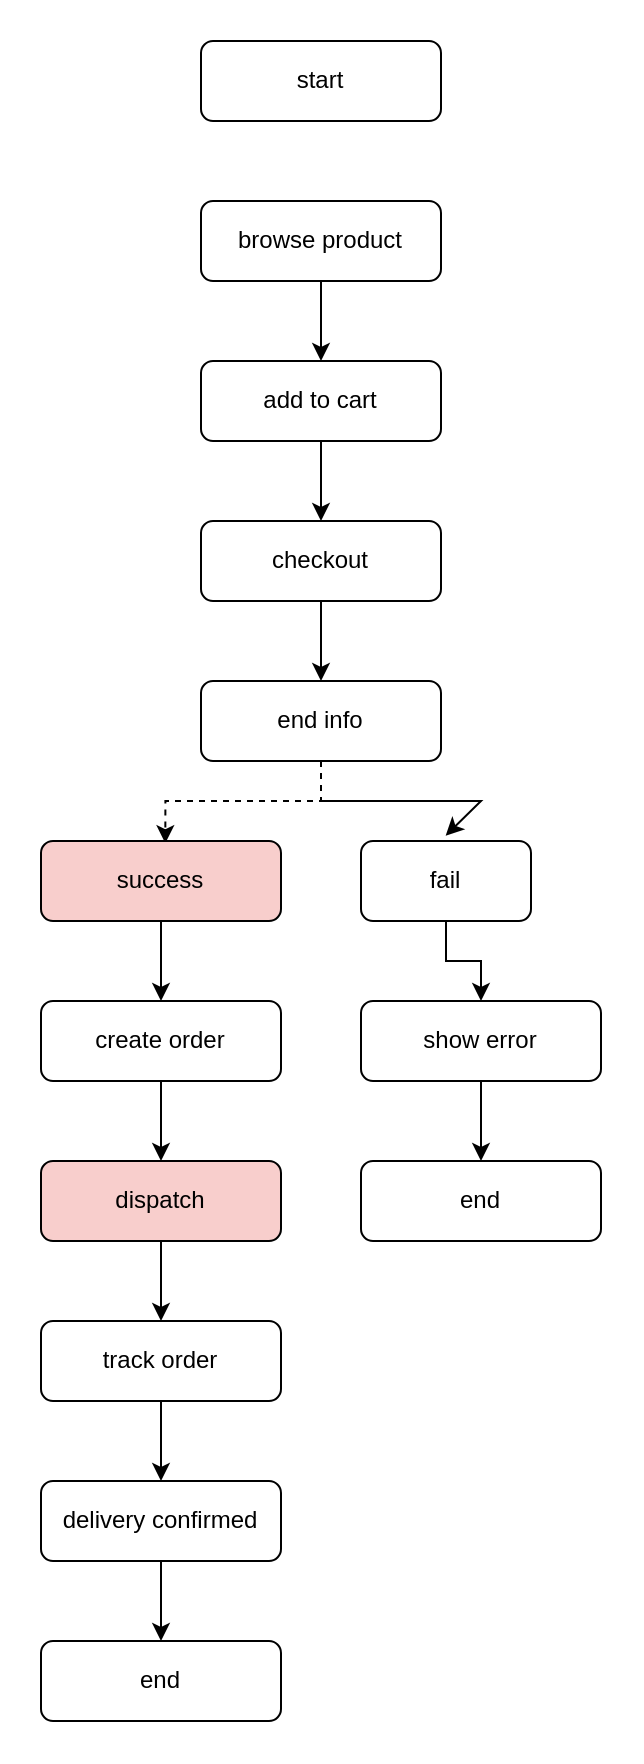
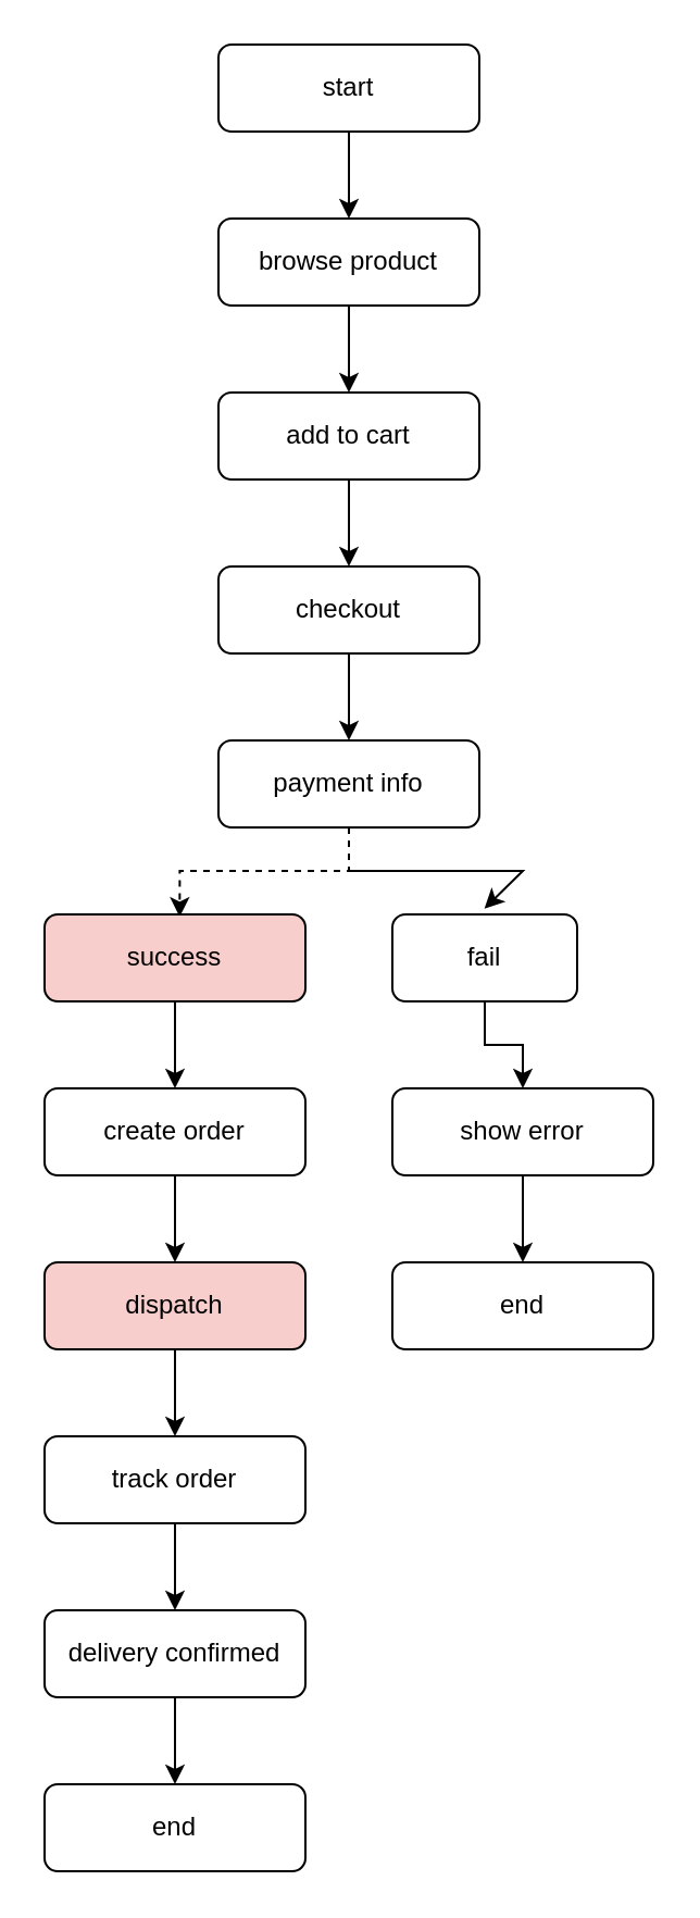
  <mxCell id="0" />
  <mxCell id="1" parent="0" />
+ <mxCell id="2" style="edgeStyle=orthogonalEdgeStyle;rounded=0;orthogonalLoop=1;jettySize=auto;html=1;entryX=0.5;entryY=0;entryDx=0;entryDy=0;" edge="1" parent="1" source="3" target="5"><mxGeometry relative="1" as="geometry" /></mxCell>
  <mxCell id="3" value="start" style="rounded=1;whiteSpace=wrap;html=1;" vertex="1" parent="1"><mxGeometry x="100" y="20" width="120" height="40" as="geometry" /></mxCell>
  <mxCell id="4" style="edgeStyle=orthogonalEdgeStyle;rounded=0;orthogonalLoop=1;jettySize=auto;html=1;entryX=0.5;entryY=0;entryDx=0;entryDy=0;" edge="1" parent="1" source="5" target="7"><mxGeometry relative="1" as="geometry" /></mxCell>
  <mxCell id="5" value="browse product" style="rounded=1;whiteSpace=wrap;html=1;" vertex="1" parent="1"><mxGeometry x="100" y="100" width="120" height="40" as="geometry" /></mxCell>
  <mxCell id="6" style="edgeStyle=orthogonalEdgeStyle;rounded=0;orthogonalLoop=1;jettySize=auto;html=1;entryX=0.5;entryY=0;entryDx=0;entryDy=0;" edge="1" parent="1" source="7" target="9"><mxGeometry relative="1" as="geometry" /></mxCell>
  <mxCell id="7" value="add to cart" style="rounded=1;whiteSpace=wrap;html=1;" vertex="1" parent="1"><mxGeometry x="100" y="180" width="120" height="40" as="geometry" /></mxCell>
  <mxCell id="8" style="edgeStyle=orthogonalEdgeStyle;rounded=0;orthogonalLoop=1;jettySize=auto;html=1;entryX=0.5;entryY=0;entryDx=0;entryDy=0;" edge="1" parent="1" source="9" target="11"><mxGeometry relative="1" as="geometry" /></mxCell>
  <mxCell id="9" value="checkout" style="rounded=1;whiteSpace=wrap;html=1;" vertex="1" parent="1"><mxGeometry x="100" y="260" width="120" height="40" as="geometry" /></mxCell>
  <mxCell id="10" style="edgeStyle=orthogonalEdgeStyle;rounded=0;orthogonalLoop=1;jettySize=auto;html=1;exitX=0.5;exitY=1;exitDx=0;exitDy=0;entryX=0.518;entryY=0.028;entryDx=0;entryDy=0;entryPerimeter=0;dashed=1;" edge="1" parent="1" source="11" target="13"><mxGeometry relative="1" as="geometry"><mxPoint x="160.381" y="400" as="targetPoint" /></mxGeometry></mxCell>
- <mxCell id="11" value="end info" style="rounded=1;whiteSpace=wrap;html=1;" vertex="1" parent="1"><mxGeometry x="100" y="340" width="120" height="40" as="geometry" /></mxCell>
+ <mxCell id="11" value="payment info" style="rounded=1;whiteSpace=wrap;html=1;" vertex="1" parent="1"><mxGeometry x="100" y="340" width="120" height="40" as="geometry" /></mxCell>
  <mxCell id="12" style="edgeStyle=orthogonalEdgeStyle;rounded=0;orthogonalLoop=1;jettySize=auto;html=1;entryX=0.5;entryY=0;entryDx=0;entryDy=0;" edge="1" parent="1" source="13" target="20"><mxGeometry relative="1" as="geometry" /></mxCell>
  <mxCell id="13" value="success" style="rounded=1;whiteSpace=wrap;html=1;fillColor=#f8cecc;" vertex="1" parent="1"><mxGeometry x="20" y="420" width="120" height="40" as="geometry" /></mxCell>
  <mxCell id="14" style="edgeStyle=orthogonalEdgeStyle;rounded=0;orthogonalLoop=1;jettySize=auto;html=1;entryX=0.5;entryY=0;entryDx=0;entryDy=0;" edge="1" parent="1" source="15" target="17"><mxGeometry relative="1" as="geometry" /></mxCell>
  <mxCell id="15" value="fail" style="rounded=1;whiteSpace=wrap;html=1;" vertex="1" parent="1"><mxGeometry x="180" y="420" width="85" height="40" as="geometry" /></mxCell>
  <mxCell id="16" style="edgeStyle=orthogonalEdgeStyle;rounded=0;orthogonalLoop=1;jettySize=auto;html=1;entryX=0.5;entryY=0;entryDx=0;entryDy=0;" edge="1" parent="1" source="17" target="18"><mxGeometry relative="1" as="geometry" /></mxCell>
  <mxCell id="17" value="show error" style="rounded=1;whiteSpace=wrap;html=1;" vertex="1" parent="1"><mxGeometry x="180" y="500" width="120" height="40" as="geometry" /></mxCell>
  <mxCell id="18" value="end&lt;span style=&quot;color: rgba(0, 0, 0, 0); font-family: monospace; font-size: 0px; text-align: start; text-wrap-mode: nowrap;&quot;&gt;%3CmxGraphModel%3E%3Croot%3E%3CmxCell%20id%3D%220%22%2F%3E%3CmxCell%20id%3D%221%22%20parent%3D%220%22%2F%3E%3CmxCell%20id%3D%222%22%20value%3D%22start%22%20style%3D%22rounded%3D1%3BwhiteSpace%3Dwrap%3Bhtml%3D1%3B%22%20vertex%3D%221%22%20parent%3D%221%22%3E%3CmxGeometry%20x%3D%22280%22%20y%3D%22440%22%20width%3D%22120%22%20height%3D%2240%22%20as%3D%22geometry%22%2F%3E%3C%2FmxCell%3E%3C%2Froot%3E%3C%2FmxGraphModel%3E&lt;/span&gt;" style="rounded=1;whiteSpace=wrap;html=1;" vertex="1" parent="1"><mxGeometry x="180" y="580" width="120" height="40" as="geometry" /></mxCell>
  <mxCell id="19" style="edgeStyle=orthogonalEdgeStyle;rounded=0;orthogonalLoop=1;jettySize=auto;html=1;entryX=0.5;entryY=0;entryDx=0;entryDy=0;" edge="1" parent="1" source="20" target="22"><mxGeometry relative="1" as="geometry" /></mxCell>
  <mxCell id="20" value="create order" style="rounded=1;whiteSpace=wrap;html=1;" vertex="1" parent="1"><mxGeometry x="20" y="500" width="120" height="40" as="geometry" /></mxCell>
  <mxCell id="21" style="edgeStyle=orthogonalEdgeStyle;rounded=0;orthogonalLoop=1;jettySize=auto;html=1;entryX=0.5;entryY=0;entryDx=0;entryDy=0;" edge="1" parent="1" source="22" target="24"><mxGeometry relative="1" as="geometry" /></mxCell>
  <mxCell id="22" value="dispatch" style="rounded=1;whiteSpace=wrap;html=1;fillColor=#f8cecc;" vertex="1" parent="1"><mxGeometry x="20" y="580" width="120" height="40" as="geometry" /></mxCell>
  <mxCell id="23" style="edgeStyle=orthogonalEdgeStyle;rounded=0;orthogonalLoop=1;jettySize=auto;html=1;entryX=0.5;entryY=0;entryDx=0;entryDy=0;" edge="1" parent="1" source="24" target="26"><mxGeometry relative="1" as="geometry" /></mxCell>
  <mxCell id="24" value="track order" style="rounded=1;whiteSpace=wrap;html=1;" vertex="1" parent="1"><mxGeometry x="20" y="660" width="120" height="40" as="geometry" /></mxCell>
  <mxCell id="25" style="edgeStyle=orthogonalEdgeStyle;rounded=0;orthogonalLoop=1;jettySize=auto;html=1;entryX=0.5;entryY=0;entryDx=0;entryDy=0;" edge="1" parent="1" source="26" target="27"><mxGeometry relative="1" as="geometry" /></mxCell>
  <mxCell id="26" value="delivery confirmed" style="rounded=1;whiteSpace=wrap;html=1;" vertex="1" parent="1"><mxGeometry x="20" y="740" width="120" height="40" as="geometry" /></mxCell>
  <mxCell id="27" value="end" style="rounded=1;whiteSpace=wrap;html=1;" vertex="1" parent="1"><mxGeometry x="20" y="820" width="120" height="40" as="geometry" /></mxCell>
  <mxCell id="28" value="" style="endArrow=classic;html=1;rounded=0;entryX=0.498;entryY=-0.067;entryDx=0;entryDy=0;entryPerimeter=0;" edge="1" parent="1" target="15"><mxGeometry width="50" height="50" relative="1" as="geometry"><mxPoint x="160" y="400" as="sourcePoint" /><mxPoint x="210" y="350" as="targetPoint" /><Array as="points"><mxPoint x="240" y="400" /></Array></mxGeometry></mxCell>
